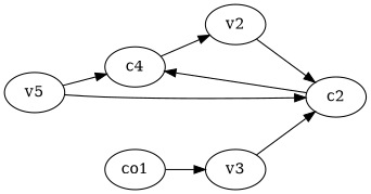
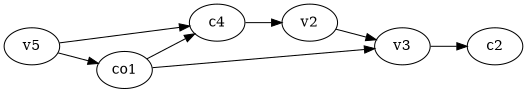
  strict digraph {
    fontname="DejaVu Serif"
    rankdir=LR
    node [fontname="DejaVu Serif"]
    edge [fontname="DejaVu Serif" weight=1]
    n1 [label=c4]
    v2
    c2
    n4 [label=v5]
    v3
    co1
    n1 -> v2
-   v2 -> c2
+   v2 -> v3
    n4 -> n1
-   n4 -> c2
+   n4 -> co1
    v3 -> c2
-   c2 -> n1
+   co1 -> n1
    co1 -> v3
  }
